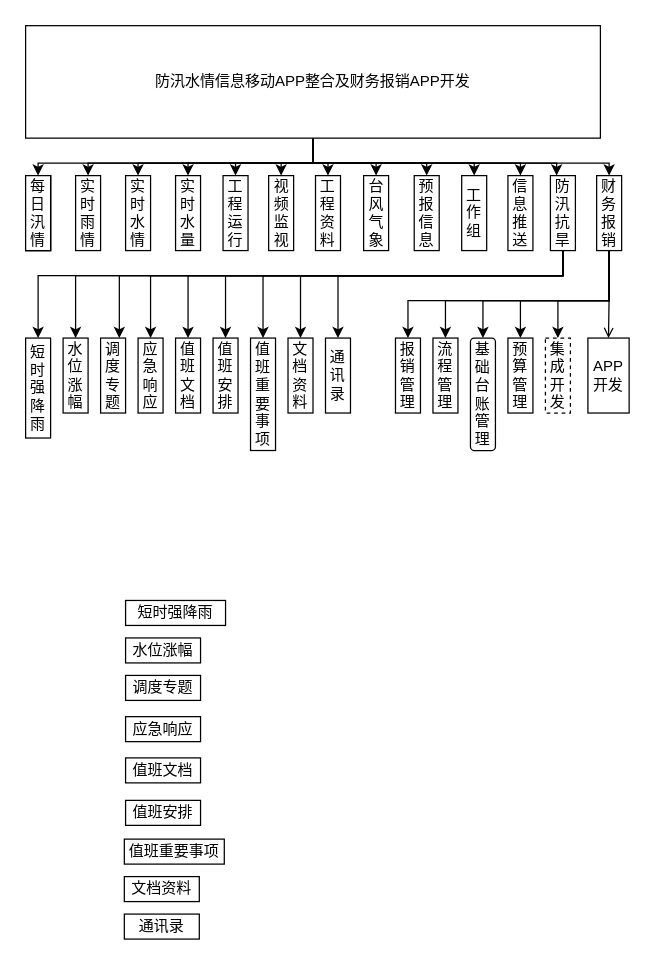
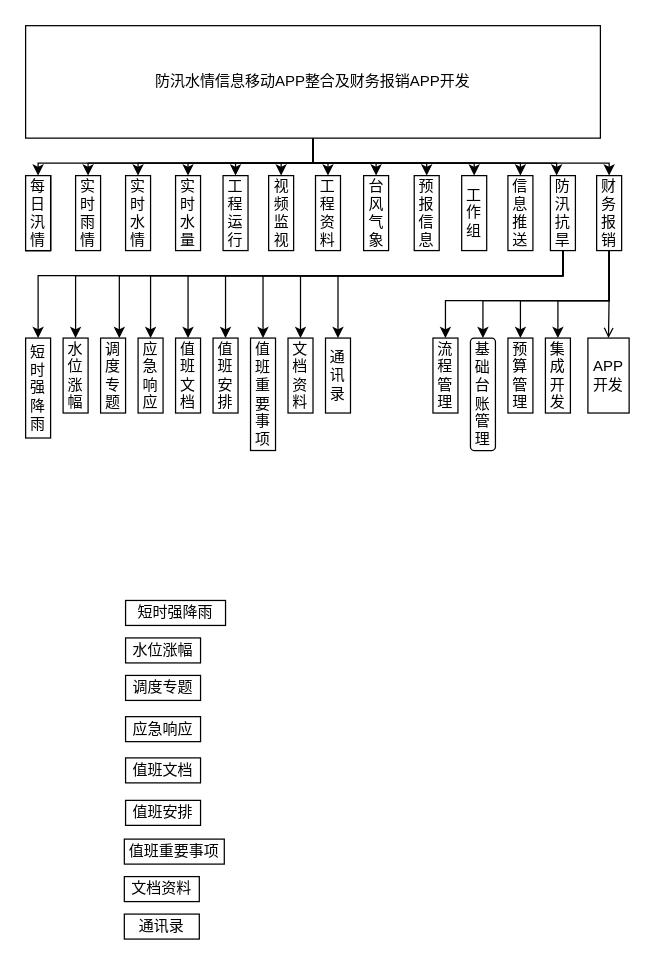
  <mxCell id="0" />
  <mxCell id="1" parent="0" />
  <mxCell id="2" style="edgeStyle=orthogonalEdgeStyle;rounded=0;orthogonalLoop=1;jettySize=auto;html=1;entryX=0.5;entryY=0;entryDx=0;entryDy=0;" edge="1" parent="1" source="15" target="20"><mxGeometry relative="1" as="geometry" /></mxCell>
  <mxCell id="3" style="edgeStyle=orthogonalEdgeStyle;rounded=0;orthogonalLoop=1;jettySize=auto;html=1;entryX=0.5;entryY=0;entryDx=0;entryDy=0;" edge="1" parent="1" source="15" target="23"><mxGeometry relative="1" as="geometry" /></mxCell>
  <mxCell id="4" style="edgeStyle=orthogonalEdgeStyle;rounded=0;orthogonalLoop=1;jettySize=auto;html=1;entryX=0.5;entryY=0;entryDx=0;entryDy=0;" edge="1" parent="1" source="15" target="22"><mxGeometry relative="1" as="geometry" /></mxCell>
  <mxCell id="5" style="edgeStyle=orthogonalEdgeStyle;rounded=0;orthogonalLoop=1;jettySize=auto;html=1;entryX=0.5;entryY=0;entryDx=0;entryDy=0;" edge="1" parent="1" source="15" target="21"><mxGeometry relative="1" as="geometry" /></mxCell>
  <mxCell id="6" style="edgeStyle=orthogonalEdgeStyle;rounded=0;orthogonalLoop=1;jettySize=auto;html=1;entryX=0.5;entryY=0;entryDx=0;entryDy=0;" edge="1" parent="1" source="15" target="24"><mxGeometry relative="1" as="geometry" /></mxCell>
  <mxCell id="7" style="edgeStyle=orthogonalEdgeStyle;rounded=0;orthogonalLoop=1;jettySize=auto;html=1;entryX=0.5;entryY=0;entryDx=0;entryDy=0;" edge="1" parent="1" source="15" target="18"><mxGeometry relative="1" as="geometry" /></mxCell>
  <mxCell id="8" style="edgeStyle=orthogonalEdgeStyle;rounded=0;orthogonalLoop=1;jettySize=auto;html=1;entryX=0.5;entryY=0;entryDx=0;entryDy=0;" edge="1" parent="1" source="15" target="17"><mxGeometry relative="1" as="geometry" /></mxCell>
  <mxCell id="9" style="edgeStyle=orthogonalEdgeStyle;rounded=0;orthogonalLoop=1;jettySize=auto;html=1;entryX=0.5;entryY=0;entryDx=0;entryDy=0;" edge="1" parent="1" source="15" target="25"><mxGeometry relative="1" as="geometry" /></mxCell>
  <mxCell id="10" style="edgeStyle=orthogonalEdgeStyle;rounded=0;orthogonalLoop=1;jettySize=auto;html=1;entryX=0.5;entryY=0;entryDx=0;entryDy=0;" edge="1" parent="1" source="15" target="26"><mxGeometry relative="1" as="geometry" /></mxCell>
  <mxCell id="11" style="edgeStyle=orthogonalEdgeStyle;rounded=0;orthogonalLoop=1;jettySize=auto;html=1;entryX=0.5;entryY=0;entryDx=0;entryDy=0;" edge="1" parent="1" source="15" target="27"><mxGeometry relative="1" as="geometry" /></mxCell>
  <mxCell id="12" style="edgeStyle=orthogonalEdgeStyle;rounded=0;orthogonalLoop=1;jettySize=auto;html=1;entryX=0.5;entryY=0;entryDx=0;entryDy=0;" edge="1" parent="1" source="15" target="35"><mxGeometry relative="1" as="geometry" /></mxCell>
  <mxCell id="13" style="edgeStyle=orthogonalEdgeStyle;rounded=0;orthogonalLoop=1;jettySize=auto;html=1;entryX=0.25;entryY=0;entryDx=0;entryDy=0;" edge="1" parent="1" source="15" target="45"><mxGeometry relative="1" as="geometry" /></mxCell>
  <mxCell id="14" style="edgeStyle=orthogonalEdgeStyle;rounded=0;orthogonalLoop=1;jettySize=auto;html=1;entryX=0.5;entryY=0;entryDx=0;entryDy=0;" edge="1" parent="1" source="15" target="34"><mxGeometry relative="1" as="geometry" /></mxCell>
  <mxCell id="15" value="防汛水情信息移动APP整合及财务报销APP开发" style="rounded=0;whiteSpace=wrap;html=1;" vertex="1" parent="1"><mxGeometry x="20" y="20" width="460" height="90" as="geometry" /></mxCell>
  <mxCell id="16" value="每日汛情" style="rounded=0;whiteSpace=wrap;html=1;" vertex="1" parent="1"><mxGeometry x="20" y="140" width="20" height="60" as="geometry" /></mxCell>
  <mxCell id="17" value="工程资料" style="rounded=0;whiteSpace=wrap;html=1;" vertex="1" parent="1"><mxGeometry x="252" y="140" width="20" height="60" as="geometry" /></mxCell>
  <mxCell id="18" value="视频监视" style="rounded=0;whiteSpace=wrap;html=1;" vertex="1" parent="1"><mxGeometry x="214.5" y="140" width="20" height="60" as="geometry" /></mxCell>
  <mxCell id="19" value="每日汛情" style="rounded=0;whiteSpace=wrap;html=1;" vertex="1" parent="1"><mxGeometry x="20" y="140" width="20" height="60" as="geometry" /></mxCell>
  <mxCell id="20" value="每日汛情" style="rounded=0;whiteSpace=wrap;html=1;" vertex="1" parent="1"><mxGeometry x="20" y="140" width="20" height="60" as="geometry" /></mxCell>
  <mxCell id="21" value="实时水量" style="rounded=0;whiteSpace=wrap;html=1;" vertex="1" parent="1"><mxGeometry x="140" y="140" width="20" height="60" as="geometry" /></mxCell>
  <mxCell id="22" value="实时水情" style="rounded=0;whiteSpace=wrap;html=1;" vertex="1" parent="1"><mxGeometry x="100" y="140" width="20" height="60" as="geometry" /></mxCell>
  <mxCell id="23" value="实时雨情" style="rounded=0;whiteSpace=wrap;html=1;" vertex="1" parent="1"><mxGeometry x="60" y="140" width="20" height="60" as="geometry" /></mxCell>
  <mxCell id="24" value="工程运行" style="rounded=0;whiteSpace=wrap;html=1;" vertex="1" parent="1"><mxGeometry x="178" y="140" width="20" height="60" as="geometry" /></mxCell>
  <mxCell id="25" value="台风气象" style="rounded=0;whiteSpace=wrap;html=1;" vertex="1" parent="1"><mxGeometry x="290.5" y="140" width="20" height="60" as="geometry" /></mxCell>
  <mxCell id="26" value="预报信息" style="rounded=0;whiteSpace=wrap;html=1;" vertex="1" parent="1"><mxGeometry x="331" y="140" width="20" height="60" as="geometry" /></mxCell>
  <mxCell id="27" value="工作组" style="rounded=0;whiteSpace=wrap;html=1;" vertex="1" parent="1"><mxGeometry x="369" y="140" width="20" height="60" as="geometry" /></mxCell>
- <mxCell id="28" style="edgeStyle=orthogonalEdgeStyle;rounded=0;orthogonalLoop=1;jettySize=auto;html=1;entryX=0.5;entryY=0;entryDx=0;entryDy=0;" edge="1" parent="1" source="34" target="55"><mxGeometry relative="1" as="geometry"><Array as="points"><mxPoint x="487" y="240" /><mxPoint x="326" y="240" /></Array></mxGeometry></mxCell>
  <mxCell id="29" style="edgeStyle=orthogonalEdgeStyle;rounded=0;orthogonalLoop=1;jettySize=auto;html=1;entryX=0.5;entryY=0;entryDx=0;entryDy=0;" edge="1" parent="1" source="34" target="60"><mxGeometry relative="1" as="geometry"><Array as="points"><mxPoint x="487" y="240" /><mxPoint x="356" y="240" /></Array></mxGeometry></mxCell>
  <mxCell id="30" style="edgeStyle=orthogonalEdgeStyle;rounded=0;orthogonalLoop=1;jettySize=auto;html=1;entryX=0.5;entryY=0;entryDx=0;entryDy=0;" edge="1" parent="1" source="34" target="59"><mxGeometry relative="1" as="geometry"><Array as="points"><mxPoint x="487" y="240" /><mxPoint x="386" y="240" /></Array></mxGeometry></mxCell>
  <mxCell id="31" style="edgeStyle=orthogonalEdgeStyle;rounded=0;orthogonalLoop=1;jettySize=auto;html=1;entryX=0.5;entryY=0;entryDx=0;entryDy=0;" edge="1" parent="1" source="34" target="58"><mxGeometry relative="1" as="geometry"><Array as="points"><mxPoint x="487" y="240" /><mxPoint x="416" y="240" /></Array></mxGeometry></mxCell>
  <mxCell id="32" style="edgeStyle=orthogonalEdgeStyle;rounded=0;orthogonalLoop=1;jettySize=auto;html=1;entryX=0.5;entryY=0;entryDx=0;entryDy=0;" edge="1" parent="1" source="34" target="57"><mxGeometry relative="1" as="geometry"><Array as="points"><mxPoint x="487" y="240" /><mxPoint x="446" y="240" /></Array></mxGeometry></mxCell>
  <mxCell id="33" style="edgeStyle=orthogonalEdgeStyle;rounded=0;orthogonalLoop=1;jettySize=auto;html=1;entryX=0.5;entryY=0;entryDx=0;entryDy=0;endArrow=open;" edge="1" parent="1" source="34" target="56"><mxGeometry relative="1" as="geometry" /></mxCell>
  <mxCell id="34" value="财务报销" style="rounded=0;whiteSpace=wrap;html=1;" vertex="1" parent="1"><mxGeometry x="477" y="140" width="20" height="60" as="geometry" /></mxCell>
  <mxCell id="35" value="信息推送" style="rounded=0;whiteSpace=wrap;html=1;" vertex="1" parent="1"><mxGeometry x="406" y="140" width="20" height="60" as="geometry" /></mxCell>
  <mxCell id="36" style="edgeStyle=orthogonalEdgeStyle;rounded=0;orthogonalLoop=1;jettySize=auto;html=1;entryX=0.5;entryY=0;entryDx=0;entryDy=0;" edge="1" parent="1" source="45" target="46"><mxGeometry relative="1" as="geometry"><Array as="points"><mxPoint x="450" y="220" /><mxPoint x="30" y="220" /></Array></mxGeometry></mxCell>
  <mxCell id="37" style="edgeStyle=orthogonalEdgeStyle;rounded=0;orthogonalLoop=1;jettySize=auto;html=1;entryX=0.5;entryY=0;entryDx=0;entryDy=0;" edge="1" parent="1" source="45" target="54"><mxGeometry relative="1" as="geometry"><Array as="points"><mxPoint x="450" y="220" /><mxPoint x="60" y="220" /></Array></mxGeometry></mxCell>
  <mxCell id="38" style="edgeStyle=orthogonalEdgeStyle;rounded=0;orthogonalLoop=1;jettySize=auto;html=1;entryX=0.75;entryY=0;entryDx=0;entryDy=0;" edge="1" parent="1" source="45" target="53"><mxGeometry relative="1" as="geometry"><Array as="points"><mxPoint x="450" y="220" /><mxPoint x="95" y="220" /></Array></mxGeometry></mxCell>
  <mxCell id="39" style="edgeStyle=orthogonalEdgeStyle;rounded=0;orthogonalLoop=1;jettySize=auto;html=1;entryX=0.5;entryY=0;entryDx=0;entryDy=0;" edge="1" parent="1" source="45" target="52"><mxGeometry relative="1" as="geometry"><Array as="points"><mxPoint x="450" y="220" /><mxPoint x="120" y="220" /></Array></mxGeometry></mxCell>
  <mxCell id="40" style="edgeStyle=orthogonalEdgeStyle;rounded=0;orthogonalLoop=1;jettySize=auto;html=1;entryX=0.5;entryY=0;entryDx=0;entryDy=0;" edge="1" parent="1" source="45" target="51"><mxGeometry relative="1" as="geometry"><Array as="points"><mxPoint x="450" y="220" /><mxPoint x="150" y="220" /></Array></mxGeometry></mxCell>
  <mxCell id="41" style="edgeStyle=orthogonalEdgeStyle;rounded=0;orthogonalLoop=1;jettySize=auto;html=1;entryX=0.5;entryY=0;entryDx=0;entryDy=0;" edge="1" parent="1" source="45" target="50"><mxGeometry relative="1" as="geometry"><Array as="points"><mxPoint x="450" y="220" /><mxPoint x="180" y="220" /></Array></mxGeometry></mxCell>
  <mxCell id="42" style="edgeStyle=orthogonalEdgeStyle;rounded=0;orthogonalLoop=1;jettySize=auto;html=1;entryX=0.5;entryY=0;entryDx=0;entryDy=0;" edge="1" parent="1" source="45" target="49"><mxGeometry relative="1" as="geometry"><Array as="points"><mxPoint x="450" y="220" /><mxPoint x="210" y="220" /></Array></mxGeometry></mxCell>
  <mxCell id="43" style="edgeStyle=orthogonalEdgeStyle;rounded=0;orthogonalLoop=1;jettySize=auto;html=1;entryX=0.5;entryY=0;entryDx=0;entryDy=0;" edge="1" parent="1" source="45" target="48"><mxGeometry relative="1" as="geometry"><Array as="points"><mxPoint x="450" y="220" /><mxPoint x="240" y="220" /></Array></mxGeometry></mxCell>
  <mxCell id="44" style="edgeStyle=orthogonalEdgeStyle;rounded=0;orthogonalLoop=1;jettySize=auto;html=1;entryX=0.5;entryY=0;entryDx=0;entryDy=0;" edge="1" parent="1" source="45" target="47"><mxGeometry relative="1" as="geometry"><Array as="points"><mxPoint x="450" y="220" /><mxPoint x="270" y="220" /></Array></mxGeometry></mxCell>
  <mxCell id="45" value="防汛抗旱" style="rounded=0;whiteSpace=wrap;html=1;" vertex="1" parent="1"><mxGeometry x="440" y="140" width="20" height="60" as="geometry" /></mxCell>
  <mxCell id="46" value="短时强降雨" style="rounded=0;whiteSpace=wrap;html=1;" vertex="1" parent="1"><mxGeometry x="20" y="270" width="20" height="80" as="geometry" /></mxCell>
  <mxCell id="47" value="通讯录" style="rounded=0;whiteSpace=wrap;html=1;" vertex="1" parent="1"><mxGeometry x="260" y="270" width="20" height="60" as="geometry" /></mxCell>
  <mxCell id="48" value="文档资料" style="rounded=0;whiteSpace=wrap;html=1;" vertex="1" parent="1"><mxGeometry x="230" y="270" width="20" height="60" as="geometry" /></mxCell>
  <mxCell id="49" value="值班重要事项" style="rounded=0;whiteSpace=wrap;html=1;" vertex="1" parent="1"><mxGeometry x="200" y="270" width="20" height="90" as="geometry" /></mxCell>
  <mxCell id="50" value="值班安排" style="rounded=0;whiteSpace=wrap;html=1;" vertex="1" parent="1"><mxGeometry x="170" y="270" width="20" height="60" as="geometry" /></mxCell>
  <mxCell id="51" value="值班文档" style="rounded=0;whiteSpace=wrap;html=1;" vertex="1" parent="1"><mxGeometry x="140" y="270" width="20" height="60" as="geometry" /></mxCell>
  <mxCell id="52" value="应急响应" style="rounded=0;whiteSpace=wrap;html=1;" vertex="1" parent="1"><mxGeometry x="110" y="270" width="20" height="60" as="geometry" /></mxCell>
  <mxCell id="53" value="调度专题" style="rounded=0;whiteSpace=wrap;html=1;" vertex="1" parent="1"><mxGeometry x="80" y="270" width="20" height="60" as="geometry" /></mxCell>
  <mxCell id="54" value="水位涨幅" style="rounded=0;whiteSpace=wrap;html=1;" vertex="1" parent="1"><mxGeometry x="50" y="270" width="20" height="60" as="geometry" /></mxCell>
- <mxCell id="55" value="报销管理" style="rounded=0;whiteSpace=wrap;html=1;" vertex="1" parent="1"><mxGeometry x="316" y="270" width="20" height="60" as="geometry" /></mxCell>
  <mxCell id="56" value="APP开发" style="rounded=0;whiteSpace=wrap;html=1;" vertex="1" parent="1"><mxGeometry x="470" y="270" width="33" height="60" as="geometry" /></mxCell>
- <mxCell id="57" value="集成开发" style="rounded=0;whiteSpace=wrap;html=1;dashed=1;" vertex="1" parent="1"><mxGeometry x="436" y="270" width="20" height="60" as="geometry" /></mxCell>
+ <mxCell id="57" value="集成开发" style="rounded=0;whiteSpace=wrap;html=1;" vertex="1" parent="1"><mxGeometry x="436" y="270" width="20" height="60" as="geometry" /></mxCell>
  <mxCell id="58" value="预算管理" style="rounded=0;whiteSpace=wrap;html=1;" vertex="1" parent="1"><mxGeometry x="406" y="270" width="20" height="60" as="geometry" /></mxCell>
  <mxCell id="59" value="基础台账管理" style="whiteSpace=wrap;html=1;rounded=1;" vertex="1" parent="1"><mxGeometry x="376" y="270" width="20" height="90" as="geometry" /></mxCell>
  <mxCell id="60" value="流程管理" style="rounded=0;whiteSpace=wrap;html=1;" vertex="1" parent="1"><mxGeometry x="346" y="270" width="20" height="60" as="geometry" /></mxCell>
  <mxCell id="61" value="短时强降雨" style="rounded=0;whiteSpace=wrap;html=1;" vertex="1" parent="1"><mxGeometry x="100" y="480" width="80" height="20" as="geometry" /></mxCell>
  <mxCell id="62" value="通讯录" style="rounded=0;whiteSpace=wrap;html=1;" vertex="1" parent="1"><mxGeometry x="99" y="731" width="60" height="20" as="geometry" /></mxCell>
  <mxCell id="63" value="文档资料" style="rounded=0;whiteSpace=wrap;html=1;" vertex="1" parent="1"><mxGeometry x="99" y="701" width="60" height="20" as="geometry" /></mxCell>
  <mxCell id="64" value="值班重要事项" style="rounded=0;whiteSpace=wrap;html=1;" vertex="1" parent="1"><mxGeometry x="99" y="671" width="80" height="20" as="geometry" /></mxCell>
  <mxCell id="65" value="值班安排" style="rounded=0;whiteSpace=wrap;html=1;" vertex="1" parent="1"><mxGeometry x="100" y="640" width="60" height="20" as="geometry" /></mxCell>
  <mxCell id="66" value="值班文档" style="rounded=0;whiteSpace=wrap;html=1;" vertex="1" parent="1"><mxGeometry x="100" y="606" width="60" height="20" as="geometry" /></mxCell>
  <mxCell id="67" value="应急响应" style="rounded=0;whiteSpace=wrap;html=1;" vertex="1" parent="1"><mxGeometry x="100" y="573" width="60" height="20" as="geometry" /></mxCell>
  <mxCell id="68" value="调度专题" style="rounded=0;whiteSpace=wrap;html=1;" vertex="1" parent="1"><mxGeometry x="100" y="540" width="60" height="20" as="geometry" /></mxCell>
  <mxCell id="69" value="水位涨幅" style="rounded=0;whiteSpace=wrap;html=1;" vertex="1" parent="1"><mxGeometry x="100" y="510" width="60" height="20" as="geometry" /></mxCell>
